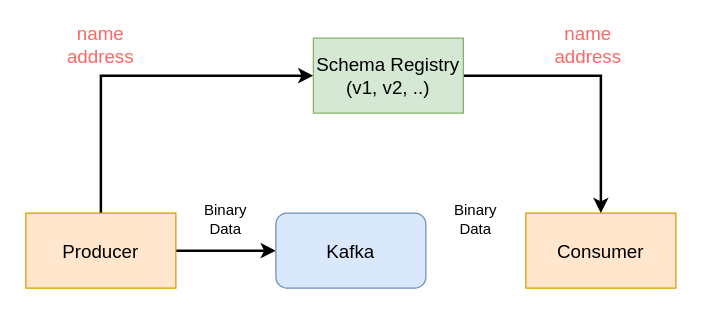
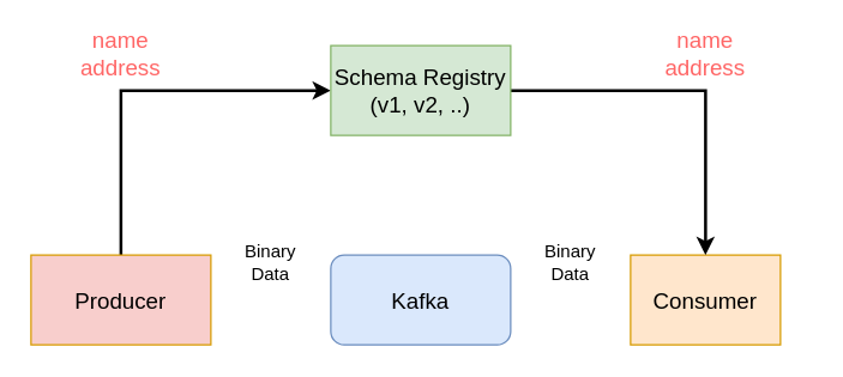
  <mxCell id="0" />
  <mxCell id="1" parent="0" />
- <mxCell id="2" style="edgeStyle=orthogonalEdgeStyle;rounded=0;orthogonalLoop=1;jettySize=auto;html=1;exitX=1;exitY=0.5;exitDx=0;exitDy=0;entryX=0;entryY=0.5;entryDx=0;entryDy=0;fontSize=15;strokeWidth=2;" parent="1" source="4" target="5" edge="1"><mxGeometry relative="1" as="geometry" /></mxCell>
  <mxCell id="3" style="edgeStyle=orthogonalEdgeStyle;rounded=0;orthogonalLoop=1;jettySize=auto;html=1;entryX=0;entryY=0.5;entryDx=0;entryDy=0;strokeWidth=2;" edge="1" parent="1" source="4" target="9"><mxGeometry relative="1" as="geometry"><Array as="points"><mxPoint x="80" y="60" /></Array></mxGeometry></mxCell>
- <mxCell id="4" value="&lt;span style=&quot;font-size: 15px;&quot;&gt;Producer&lt;/span&gt;" style="rounded=0;whiteSpace=wrap;html=1;fillColor=#ffe6cc;strokeColor=#d79b00;" parent="1" vertex="1"><mxGeometry x="20" y="170" width="120" height="60" as="geometry" /></mxCell>
+ <mxCell id="4" value="&lt;span style=&quot;font-size: 15px;&quot;&gt;Producer&lt;/span&gt;" style="rounded=0;whiteSpace=wrap;html=1;fillColor=#f8cecc;strokeColor=#d79b00;" parent="1" vertex="1"><mxGeometry x="20" y="170" width="120" height="60" as="geometry" /></mxCell>
  <mxCell id="5" value="Kafka" style="whiteSpace=wrap;html=1;fontSize=15;fillColor=#dae8fc;strokeColor=#6c8ebf;rounded=1;" parent="1" vertex="1"><mxGeometry x="220" y="170" width="120" height="60" as="geometry" /></mxCell>
- <mxCell id="6" value="Consumer" style="rounded=0;whiteSpace=wrap;html=1;fontSize=15;fillColor=#ffe6cc;strokeColor=#d79b00;" parent="1" vertex="1"><mxGeometry x="420" y="170" width="120" height="60" as="geometry" /></mxCell>
+ <mxCell id="6" value="Consumer" style="rounded=0;whiteSpace=wrap;html=1;fontSize=15;fillColor=#ffe6cc;strokeColor=#d79b00;" parent="1" vertex="1"><mxGeometry x="420" y="170" width="100" height="60" as="geometry" /></mxCell>
  <mxCell id="7" value="&lt;font color=&quot;#ff6666&quot;&gt;name&lt;br&gt;address&lt;/font&gt;" style="text;html=1;strokeColor=none;fillColor=none;align=center;verticalAlign=middle;whiteSpace=wrap;rounded=0;fontSize=15;" parent="1" vertex="1"><mxGeometry x="50" y="20" width="60" height="30" as="geometry" /></mxCell>
  <mxCell id="8" style="edgeStyle=orthogonalEdgeStyle;rounded=0;orthogonalLoop=1;jettySize=auto;html=1;exitX=1;exitY=0.5;exitDx=0;exitDy=0;entryX=0.5;entryY=0;entryDx=0;entryDy=0;strokeWidth=2;" edge="1" parent="1" source="9" target="6"><mxGeometry relative="1" as="geometry" /></mxCell>
- <mxCell id="9" value="Schema Registry&lt;br&gt;(v1, v2, ..)" style="rounded=0;whiteSpace=wrap;html=1;fontSize=15;fillColor=#d5e8d4;strokeColor=#82b366;" vertex="1" parent="1"><mxGeometry x="250" y="30" width="120" height="60" as="geometry" /></mxCell>
+ <mxCell id="9" value="Schema Registry&lt;br&gt;(v1, v2, ..)" style="rounded=0;whiteSpace=wrap;html=1;fontSize=15;fillColor=#d5e8d4;strokeColor=#82b366;" vertex="1" parent="1"><mxGeometry x="220" y="30" width="120" height="60" as="geometry" /></mxCell>
  <mxCell id="10" value="&lt;font color=&quot;#ff6666&quot;&gt;name&lt;br&gt;address&lt;/font&gt;" style="text;html=1;strokeColor=none;fillColor=none;align=center;verticalAlign=middle;whiteSpace=wrap;rounded=0;fontSize=15;" vertex="1" parent="1"><mxGeometry x="440" y="20" width="60" height="30" as="geometry" /></mxCell>
  <mxCell id="11" value="Binary Data" style="text;html=1;strokeColor=none;fillColor=none;align=center;verticalAlign=middle;whiteSpace=wrap;rounded=0;" vertex="1" parent="1"><mxGeometry x="150" y="160" width="60" height="30" as="geometry" /></mxCell>
  <mxCell id="12" value="Binary Data" style="text;html=1;strokeColor=none;fillColor=none;align=center;verticalAlign=middle;whiteSpace=wrap;rounded=0;" vertex="1" parent="1"><mxGeometry x="350" y="160" width="60" height="30" as="geometry" /></mxCell>
